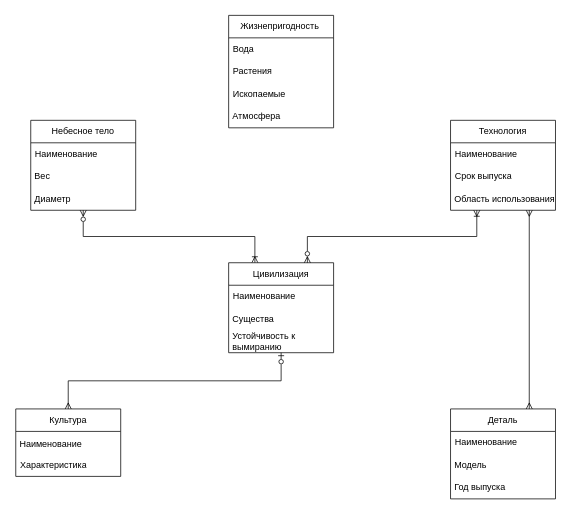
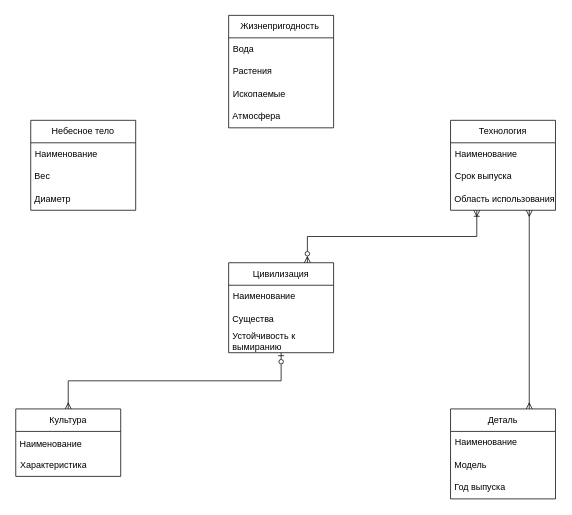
  <mxCell id="0" />
  <mxCell id="1" parent="0" />
- <mxCell id="2" style="edgeStyle=orthogonalEdgeStyle;rounded=0;orthogonalLoop=1;jettySize=auto;html=1;exitX=0.25;exitY=0;exitDx=0;exitDy=0;entryX=0.5;entryY=1;entryDx=0;entryDy=0;endArrow=ERzeroToMany;endFill=0;startArrow=ERoneToMany;startFill=0;" edge="1" parent="1" source="3" target="10"><mxGeometry relative="1" as="geometry" /></mxCell>
  <mxCell id="3" value="Цивилизация" style="swimlane;fontStyle=0;childLayout=stackLayout;horizontal=1;startSize=30;horizontalStack=0;resizeParent=1;resizeParentMax=0;resizeLast=0;collapsible=1;marginBottom=0;whiteSpace=wrap;html=1;" parent="1" vertex="1"><mxGeometry x="304" y="350" width="140" height="120" as="geometry" /></mxCell>
  <mxCell id="4" value="Наименование" style="text;strokeColor=none;fillColor=none;align=left;verticalAlign=middle;spacingLeft=4;spacingRight=4;overflow=hidden;points=[[0,0.5],[1,0.5]];portConstraint=eastwest;rotatable=0;whiteSpace=wrap;html=1;" parent="3" vertex="1"><mxGeometry y="30" width="140" height="30" as="geometry" /></mxCell>
  <mxCell id="5" value="&amp;nbsp;Существа" style="text;html=1;align=left;verticalAlign=middle;whiteSpace=wrap;rounded=0;" parent="3" vertex="1"><mxGeometry y="60" width="140" height="30" as="geometry" /></mxCell>
  <mxCell id="6" value="&amp;nbsp;Устойчивость к&amp;nbsp; &amp;nbsp;вымиранию" style="text;html=1;align=left;verticalAlign=middle;whiteSpace=wrap;rounded=0;" parent="3" vertex="1"><mxGeometry y="90" width="140" height="30" as="geometry" /></mxCell>
  <mxCell id="7" value="Небесное тело" style="swimlane;fontStyle=0;childLayout=stackLayout;horizontal=1;startSize=30;horizontalStack=0;resizeParent=1;resizeParentMax=0;resizeLast=0;collapsible=1;marginBottom=0;whiteSpace=wrap;html=1;" parent="1" vertex="1"><mxGeometry x="40" y="160" width="140" height="120" as="geometry" /></mxCell>
  <mxCell id="8" value="Наименование" style="text;strokeColor=none;fillColor=none;align=left;verticalAlign=middle;spacingLeft=4;spacingRight=4;overflow=hidden;points=[[0,0.5],[1,0.5]];portConstraint=eastwest;rotatable=0;whiteSpace=wrap;html=1;" parent="7" vertex="1"><mxGeometry y="30" width="140" height="30" as="geometry" /></mxCell>
  <mxCell id="9" value="&amp;nbsp;Вес" style="text;html=1;align=left;verticalAlign=middle;whiteSpace=wrap;rounded=0;" vertex="1" parent="7"><mxGeometry y="60" width="140" height="30" as="geometry" /></mxCell>
  <mxCell id="10" value="&amp;nbsp;Диаметр" style="text;html=1;align=left;verticalAlign=middle;whiteSpace=wrap;rounded=0;" vertex="1" parent="7"><mxGeometry y="90" width="140" height="30" as="geometry" /></mxCell>
  <mxCell id="11" value="Технология" style="swimlane;fontStyle=0;childLayout=stackLayout;horizontal=1;startSize=30;horizontalStack=0;resizeParent=1;resizeParentMax=0;resizeLast=0;collapsible=1;marginBottom=0;whiteSpace=wrap;html=1;" parent="1" vertex="1"><mxGeometry x="600" y="160" width="140" height="120" as="geometry" /></mxCell>
  <mxCell id="12" value="Наименование" style="text;strokeColor=none;fillColor=none;align=left;verticalAlign=middle;spacingLeft=4;spacingRight=4;overflow=hidden;points=[[0,0.5],[1,0.5]];portConstraint=eastwest;rotatable=0;whiteSpace=wrap;html=1;" parent="11" vertex="1"><mxGeometry y="30" width="140" height="30" as="geometry" /></mxCell>
  <mxCell id="13" value="Срок выпуска" style="text;strokeColor=none;fillColor=none;align=left;verticalAlign=middle;spacingLeft=4;spacingRight=4;overflow=hidden;points=[[0,0.5],[1,0.5]];portConstraint=eastwest;rotatable=0;whiteSpace=wrap;html=1;" parent="11" vertex="1"><mxGeometry y="60" width="140" height="30" as="geometry" /></mxCell>
  <mxCell id="14" value="&amp;nbsp;Область использования" style="text;html=1;align=left;verticalAlign=middle;whiteSpace=wrap;rounded=0;" vertex="1" parent="11"><mxGeometry y="90" width="140" height="30" as="geometry" /></mxCell>
  <mxCell id="15" style="edgeStyle=orthogonalEdgeStyle;rounded=0;orthogonalLoop=1;jettySize=auto;html=1;exitX=0.5;exitY=0;exitDx=0;exitDy=0;entryX=0.5;entryY=1;entryDx=0;entryDy=0;startArrow=ERmany;startFill=0;endArrow=ERzeroToOne;endFill=0;" edge="1" parent="1" source="16" target="6"><mxGeometry relative="1" as="geometry" /></mxCell>
  <mxCell id="16" value="Культура" style="swimlane;fontStyle=0;childLayout=stackLayout;horizontal=1;startSize=30;horizontalStack=0;resizeParent=1;resizeParentMax=0;resizeLast=0;collapsible=1;marginBottom=0;whiteSpace=wrap;html=1;" parent="1" vertex="1"><mxGeometry x="20" y="545" width="140" height="90" as="geometry" /></mxCell>
  <mxCell id="17" value="&lt;font style=&quot;font-size: 12px;&quot;&gt;&amp;nbsp;Наименование&lt;/font&gt;" style="text;html=1;align=left;verticalAlign=middle;whiteSpace=wrap;rounded=0;fontSize=16;" parent="16" vertex="1"><mxGeometry y="30" width="140" height="30" as="geometry" /></mxCell>
  <mxCell id="18" value="Характеристика" style="text;strokeColor=none;fillColor=none;align=left;verticalAlign=middle;spacingLeft=4;spacingRight=4;overflow=hidden;points=[[0,0.5],[1,0.5]];portConstraint=eastwest;rotatable=0;whiteSpace=wrap;html=1;" parent="16" vertex="1"><mxGeometry y="60" width="140" height="30" as="geometry" /></mxCell>
  <mxCell id="19" style="edgeStyle=orthogonalEdgeStyle;rounded=0;orthogonalLoop=1;jettySize=auto;html=1;exitX=0.75;exitY=0;exitDx=0;exitDy=0;entryX=0.75;entryY=1;entryDx=0;entryDy=0;endArrow=ERmany;endFill=0;startArrow=ERmany;startFill=0;" edge="1" parent="1" source="20" target="14"><mxGeometry relative="1" as="geometry" /></mxCell>
  <mxCell id="20" value="Деталь" style="swimlane;fontStyle=0;childLayout=stackLayout;horizontal=1;startSize=30;horizontalStack=0;resizeParent=1;resizeParentMax=0;resizeLast=0;collapsible=1;marginBottom=0;whiteSpace=wrap;html=1;" parent="1" vertex="1"><mxGeometry x="600" y="545" width="140" height="120" as="geometry" /></mxCell>
  <mxCell id="21" value="Наименование" style="text;strokeColor=none;fillColor=none;align=left;verticalAlign=middle;spacingLeft=4;spacingRight=4;overflow=hidden;points=[[0,0.5],[1,0.5]];portConstraint=eastwest;rotatable=0;whiteSpace=wrap;html=1;" parent="20" vertex="1"><mxGeometry y="30" width="140" height="30" as="geometry" /></mxCell>
  <mxCell id="22" value="&amp;nbsp;Модель" style="text;html=1;align=left;verticalAlign=middle;whiteSpace=wrap;rounded=0;" vertex="1" parent="20"><mxGeometry y="60" width="140" height="30" as="geometry" /></mxCell>
  <mxCell id="23" value="&amp;nbsp;Год выпуска" style="text;html=1;align=left;verticalAlign=middle;whiteSpace=wrap;rounded=0;" vertex="1" parent="20"><mxGeometry y="90" width="140" height="30" as="geometry" /></mxCell>
  <mxCell id="24" style="edgeStyle=orthogonalEdgeStyle;rounded=0;orthogonalLoop=1;jettySize=auto;html=1;exitX=0.25;exitY=1;exitDx=0;exitDy=0;entryX=0.75;entryY=0;entryDx=0;entryDy=0;endArrow=ERzeroToMany;endFill=0;startArrow=ERoneToMany;startFill=0;" edge="1" parent="1" source="14" target="3"><mxGeometry relative="1" as="geometry" /></mxCell>
  <mxCell id="25" value="Жизнепригодность&amp;nbsp;" style="swimlane;fontStyle=0;childLayout=stackLayout;horizontal=1;startSize=30;horizontalStack=0;resizeParent=1;resizeParentMax=0;resizeLast=0;collapsible=1;marginBottom=0;whiteSpace=wrap;html=1;" vertex="1" parent="1"><mxGeometry x="304" y="20" width="140" height="150" as="geometry" /></mxCell>
  <mxCell id="26" value="Вода" style="text;strokeColor=none;fillColor=none;align=left;verticalAlign=middle;spacingLeft=4;spacingRight=4;overflow=hidden;points=[[0,0.5],[1,0.5]];portConstraint=eastwest;rotatable=0;whiteSpace=wrap;html=1;" vertex="1" parent="25"><mxGeometry y="30" width="140" height="30" as="geometry" /></mxCell>
  <mxCell id="27" value="Растения" style="text;strokeColor=none;fillColor=none;align=left;verticalAlign=middle;spacingLeft=4;spacingRight=4;overflow=hidden;points=[[0,0.5],[1,0.5]];portConstraint=eastwest;rotatable=0;whiteSpace=wrap;html=1;" vertex="1" parent="25"><mxGeometry y="60" width="140" height="30" as="geometry" /></mxCell>
  <mxCell id="28" value="Ископаемые" style="text;strokeColor=none;fillColor=none;align=left;verticalAlign=middle;spacingLeft=4;spacingRight=4;overflow=hidden;points=[[0,0.5],[1,0.5]];portConstraint=eastwest;rotatable=0;whiteSpace=wrap;html=1;" vertex="1" parent="25"><mxGeometry y="90" width="140" height="30" as="geometry" /></mxCell>
  <mxCell id="29" value="&amp;nbsp;Атмосфера" style="text;html=1;align=left;verticalAlign=middle;whiteSpace=wrap;rounded=0;" vertex="1" parent="25"><mxGeometry y="120" width="140" height="30" as="geometry" /></mxCell>
